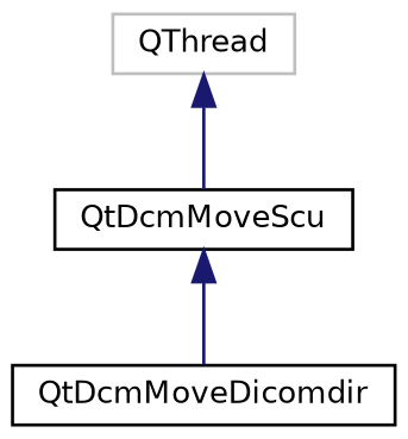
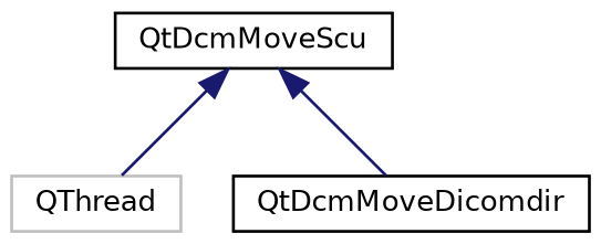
  digraph {
    fontname="DejaVu Sans"
    rankdir=TB
    node [color=black fillcolor=white fontname="DejaVu Sans" fontsize=10 shape=record style=filled]
    edge [color=midnightblue dir=back fontname="DejaVu Sans" fontsize=10 labelfontname=Helvetica labelfontsize=10 style=solid]
    n1 [color=grey75 height=0.2 label=QThread width=0.4]
    n2 [height=0.2 label=QtDcmMoveScu width=0.4]
    n3 [height=0.2 label=QtDcmMoveDicomdir width=0.4]
-   n1 -> n2
+   n2 -> n1
    n2 -> n3
  }
